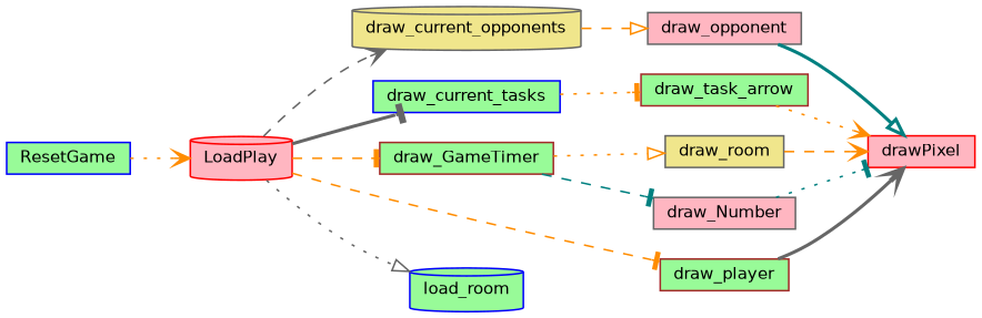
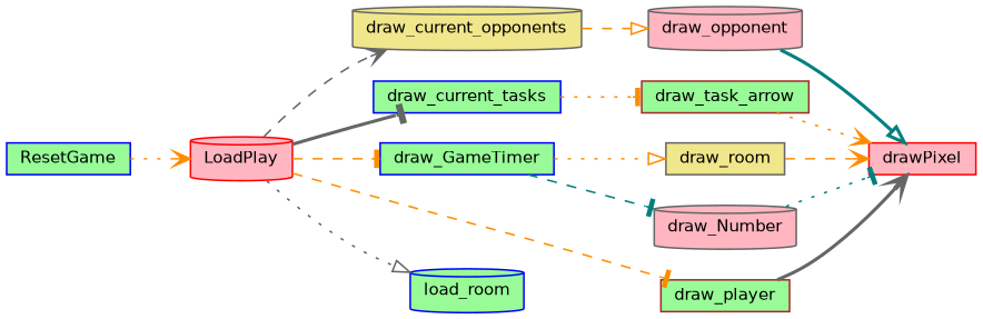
  digraph {
    rankdir=LR
    node [color=blue fillcolor=palegreen fontname=Helvetica fontsize=10 shape=box style=filled]
    edge [arrowhead=tee color=darkorange fontname=Helvetica fontsize=10 labelfontname=Helvetica labelfontsize=10 style=dotted]
    n1 [fontcolor=black height=0.2 label=ResetGame width=0.4]
    n2 [color=red fillcolor=lightpink height=0.2 label=LoadPlay shape=cylinder width=0.4]
    n3 [color=gray40 fillcolor=khaki height=0.2 label=draw_current_opponents shape=cylinder width=0.4]
    n4 [height=0.2 label=draw_current_tasks width=0.4]
-   n5 [color=brown height=0.2 label=draw_GameTimer width=0.4]
+   n5 [height=0.2 label=draw_GameTimer width=0.4]
    n6 [color=brown height=0.2 label=draw_player width=0.4]
    n7 [height=0.2 label=load_room shape=cylinder width=0.4]
-   n8 [color=gray40 fillcolor=lightpink height=0.2 label=draw_opponent width=0.4]
+   n8 [color=gray40 fillcolor=lightpink height=0.2 label=draw_opponent shape=cylinder width=0.4]
    n9 [color=brown height=0.2 label=draw_task_arrow width=0.4]
    n10 [color=gray40 fillcolor=khaki height=0.2 label=draw_room width=0.4]
-   n11 [color=gray40 fillcolor=lightpink height=0.2 label=draw_Number width=0.4]
+   n11 [color=gray40 fillcolor=lightpink height=0.2 label=draw_Number shape=cylinder width=0.4]
    n12 [color=red fillcolor=lightpink height=0.2 label=drawPixel width=0.4]
    n1 -> n2 [arrowhead=vee]
    n2 -> n3 [arrowhead=vee color=gray40 style=dashed]
    n2 -> n4 [color=gray40 style=bold]
    n2 -> n5 [style=dashed]
    n2 -> n6 [style=dashed]
    n2 -> n7 [arrowhead=onormal color=gray40]
    n3 -> n8 [arrowhead=onormal style=dashed]
    n4 -> n9
    n5 -> n10 [arrowhead=onormal]
    n5 -> n11 [color=teal style=dashed]
    n6 -> n12 [arrowhead=vee color=gray40 style=bold]
    n8 -> n12 [arrowhead=onormal color=teal style=bold]
    n9 -> n12 [arrowhead=vee]
    n10 -> n12 [arrowhead=vee style=dashed]
    n11 -> n12 [color=teal]
  }
